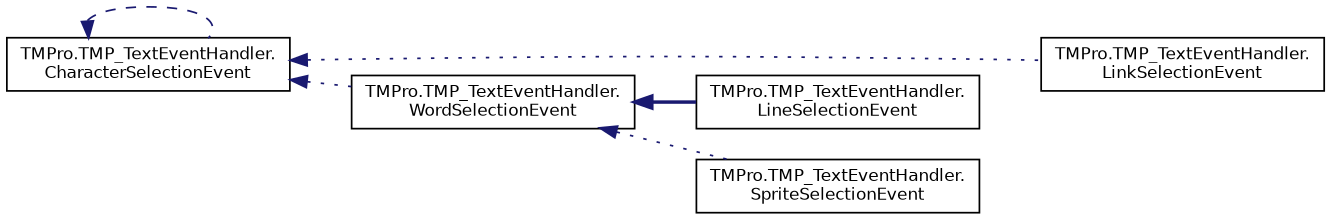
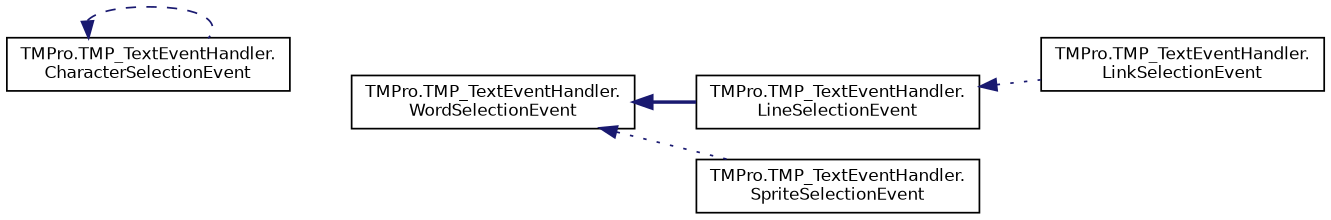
  digraph {
    rankdir=LR
    node [color=black fillcolor=white fontname=Helvetica fontsize=10 shape=record style=filled]
    edge [color=midnightblue dir=back fontname=Helvetica fontsize=10 labelfontname=Helvetica labelfontsize=10 style=dotted]
    n1 [height=0.2 label="TMPro.TMP_TextEventHandler.\lCharacterSelectionEvent" width=0.4]
    n2 [height=0.2 label="TMPro.TMP_TextEventHandler.\lLinkSelectionEvent" width=0.4]
    n3 [height=0.2 label="TMPro.TMP_TextEventHandler.\lWordSelectionEvent" width=0.4]
    n4 [height=0.2 label="TMPro.TMP_TextEventHandler.\lLineSelectionEvent" width=0.4]
    n5 [height=0.2 label="TMPro.TMP_TextEventHandler.\lSpriteSelectionEvent" width=0.4]
    n1 -> n1 [style=dashed]
-   n1 -> n2
-   n1 -> n3
+   n4 -> n2
    n3 -> n4 [style=bold]
    n3 -> n5
  }
